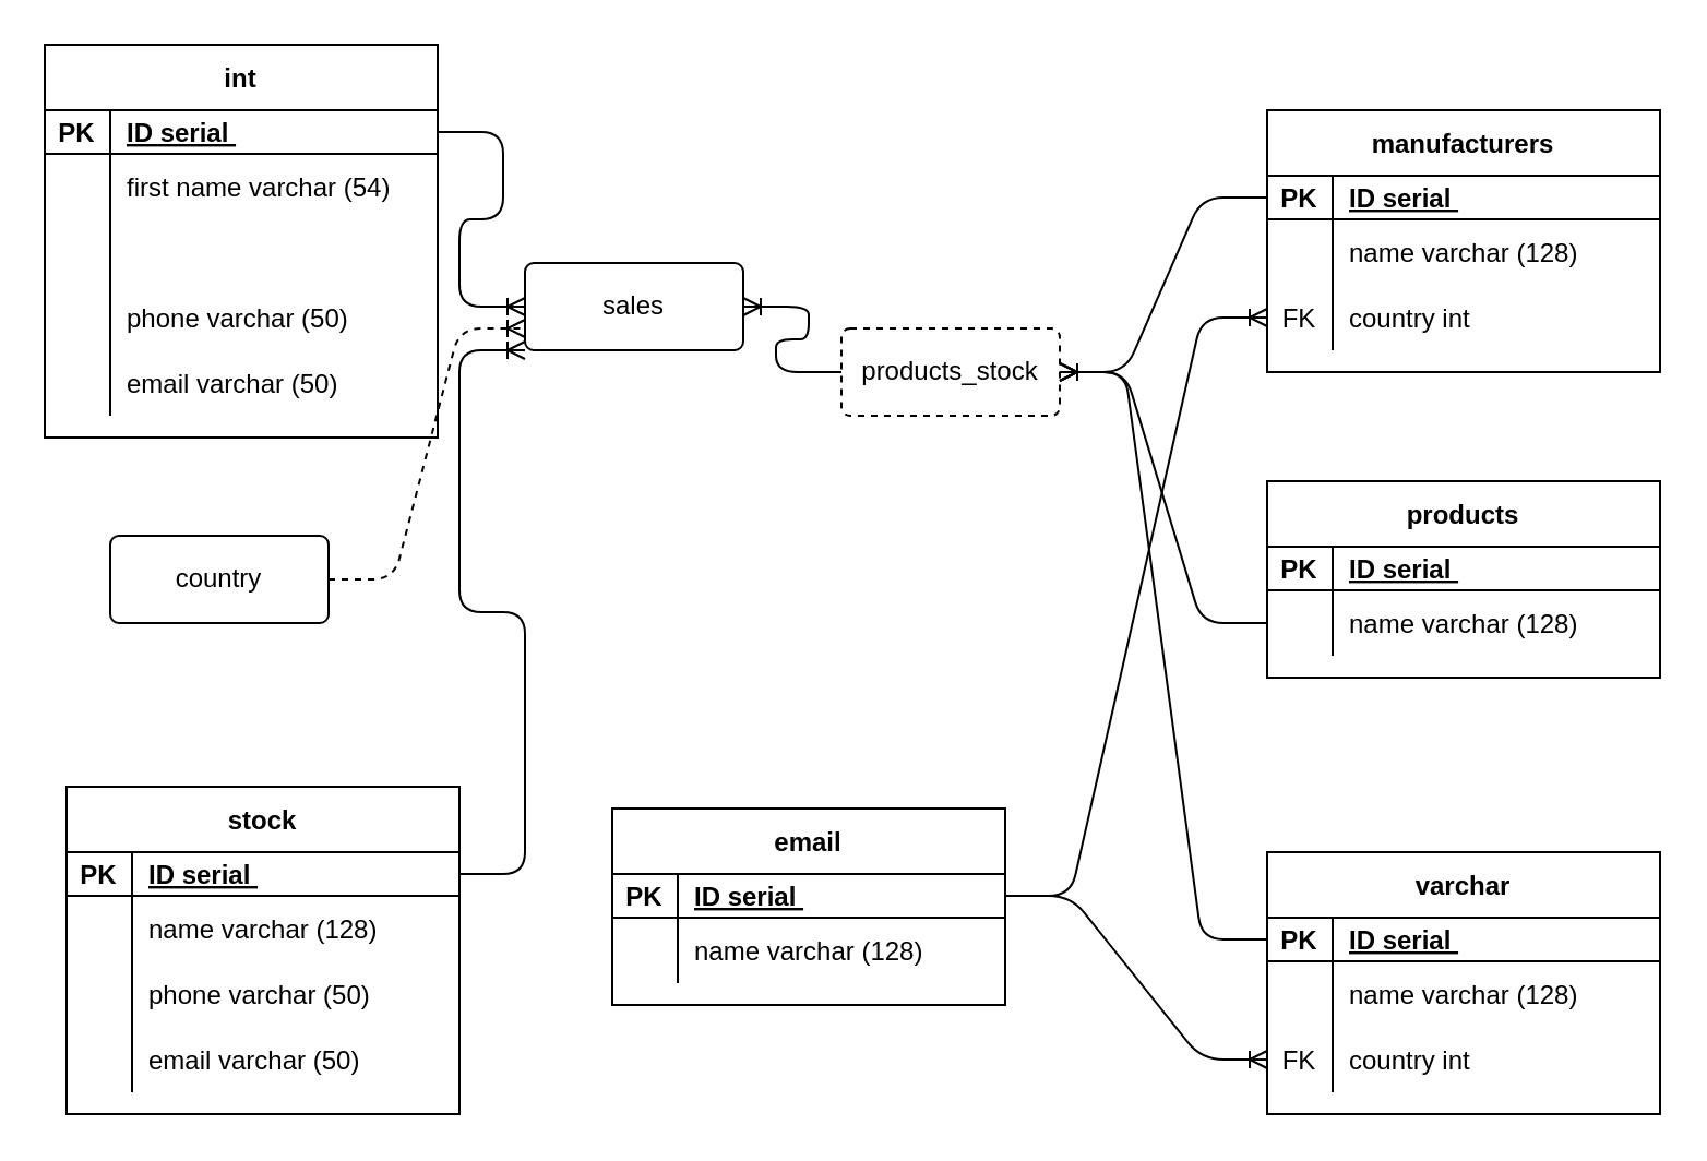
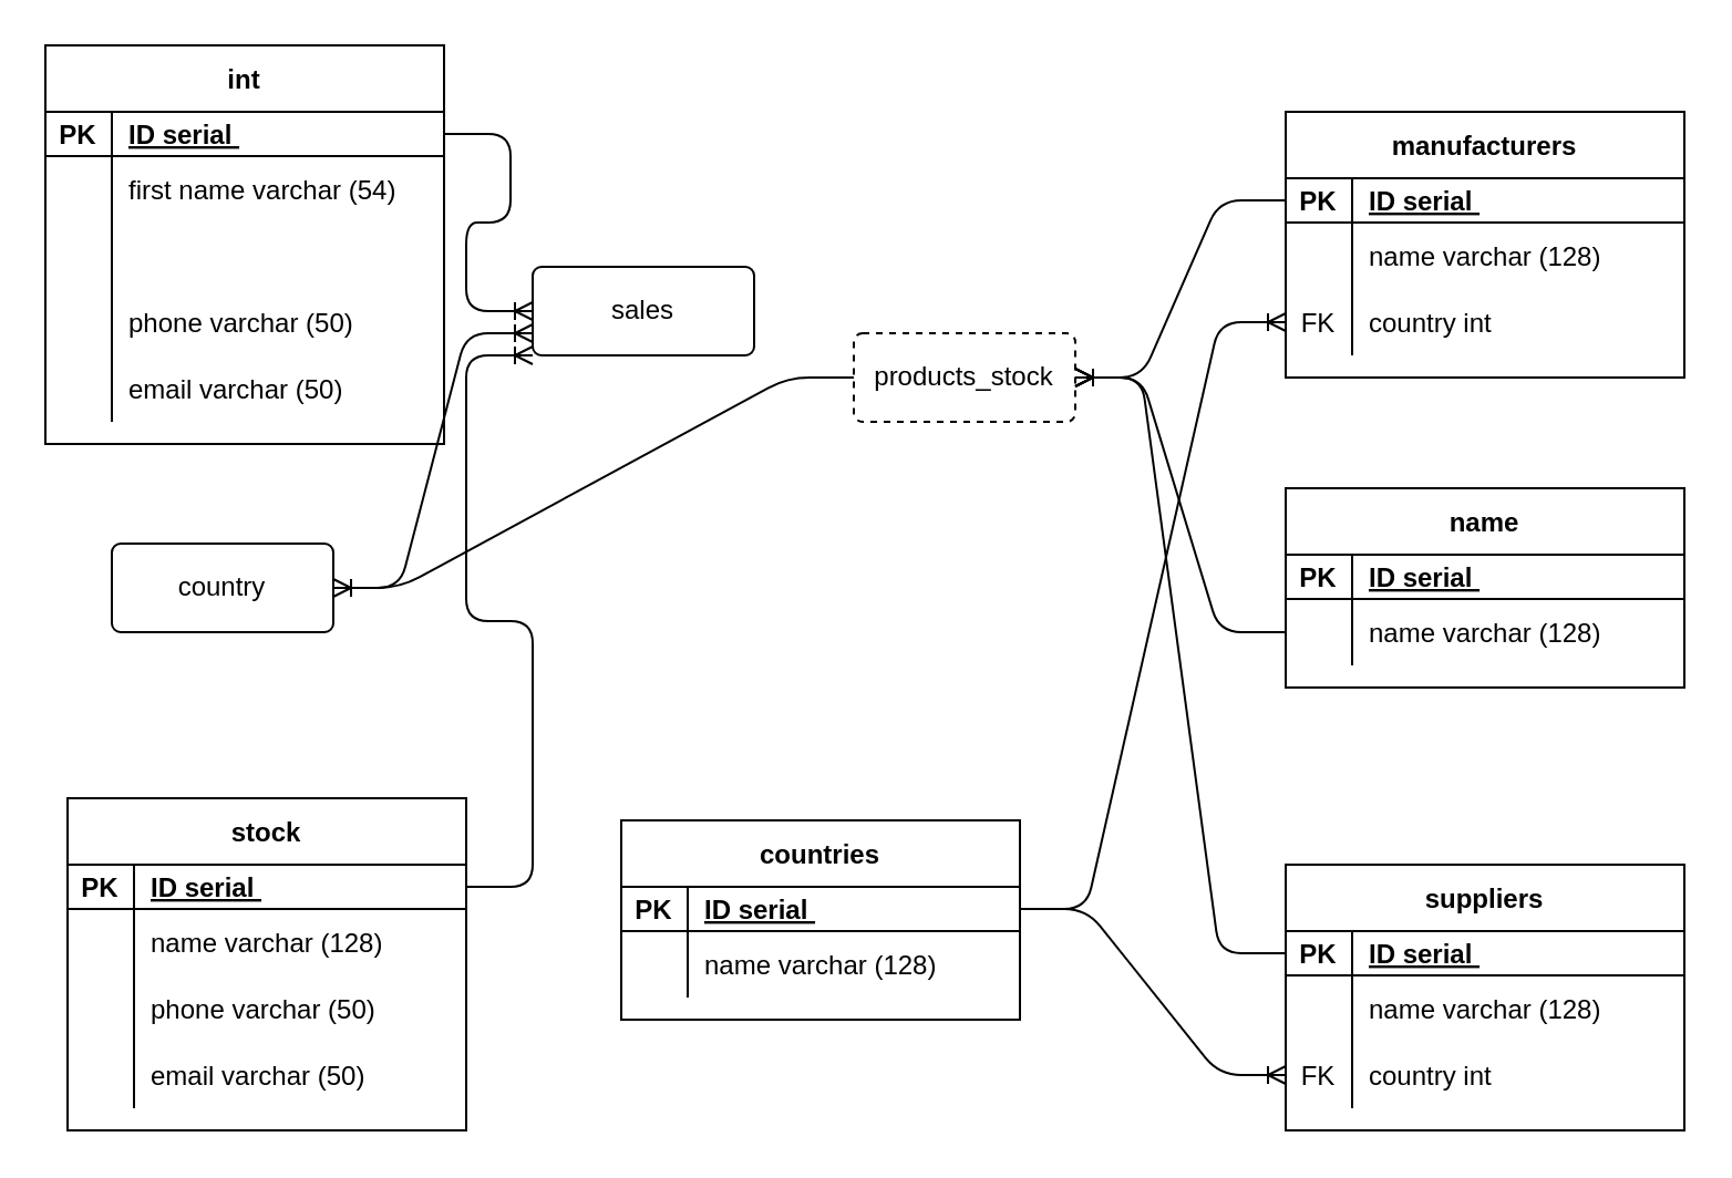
  <mxCell id="0" />
  <mxCell id="1" parent="0" />
  <mxCell id="2" value="products_stock" style="rounded=1;arcSize=10;whiteSpace=wrap;html=1;align=center;dashed=1;" parent="1" vertex="1"><mxGeometry x="385" y="150" width="100" height="40" as="geometry" /></mxCell>
  <mxCell id="3" value="country" style="rounded=1;arcSize=10;whiteSpace=wrap;html=1;align=center;" parent="1" vertex="1"><mxGeometry x="50" y="245" width="100" height="40" as="geometry" /></mxCell>
  <mxCell id="4" value="sales" style="rounded=1;arcSize=10;whiteSpace=wrap;html=1;align=center;" parent="1" vertex="1"><mxGeometry x="240" y="120" width="100" height="40" as="geometry" /></mxCell>
- <mxCell id="5" value="" style="edgeStyle=entityRelationEdgeStyle;fontSize=12;html=1;endArrow=ERoneToMany;" parent="1" source="2" target="4" edge="1"><mxGeometry width="100" height="100" relative="1" as="geometry"><mxPoint x="300" y="170" as="sourcePoint" /><mxPoint x="370" y="220" as="targetPoint" /></mxGeometry></mxCell>
+ <mxCell id="5" value="" style="edgeStyle=entityRelationEdgeStyle;fontSize=12;html=1;endArrow=ERoneToMany;" parent="1" source="2" target="3" edge="1"><mxGeometry width="100" height="100" relative="1" as="geometry"><mxPoint x="300" y="170" as="sourcePoint" /><mxPoint x="370" y="220" as="targetPoint" /></mxGeometry></mxCell>
  <mxCell id="6" value="" style="edgeStyle=entityRelationEdgeStyle;fontSize=12;html=1;endArrow=ERoneToMany;exitX=1;exitY=0.5;exitDx=0;exitDy=0;entryX=0;entryY=0.5;entryDx=0;entryDy=0;" parent="1" source="62" target="4" edge="1"><mxGeometry width="100" height="100" relative="1" as="geometry"><mxPoint x="170" y="100" as="sourcePoint" /><mxPoint x="230" y="170" as="targetPoint" /></mxGeometry></mxCell>
- <mxCell id="7" value="" style="edgeStyle=entityRelationEdgeStyle;fontSize=12;html=1;endArrow=ERoneToMany;exitX=1;exitY=0.5;exitDx=0;exitDy=0;entryX=0;entryY=0.75;entryDx=0;entryDy=0;dashed=1;" parent="1" source="3" target="4" edge="1"><mxGeometry width="100" height="100" relative="1" as="geometry"><mxPoint x="270" y="320" as="sourcePoint" /><mxPoint x="370" y="220" as="targetPoint" /></mxGeometry></mxCell>
+ <mxCell id="7" value="" style="edgeStyle=entityRelationEdgeStyle;fontSize=12;html=1;endArrow=ERoneToMany;exitX=1;exitY=0.5;exitDx=0;exitDy=0;entryX=0;entryY=0.75;entryDx=0;entryDy=0;" parent="1" source="3" target="4" edge="1"><mxGeometry width="100" height="100" relative="1" as="geometry"><mxPoint x="270" y="320" as="sourcePoint" /><mxPoint x="370" y="220" as="targetPoint" /></mxGeometry></mxCell>
  <mxCell id="8" value="" style="edgeStyle=entityRelationEdgeStyle;fontSize=12;html=1;endArrow=ERoneToMany;exitX=1;exitY=0.5;exitDx=0;exitDy=0;entryX=0;entryY=1;entryDx=0;entryDy=0;" parent="1" source="49" target="4" edge="1"><mxGeometry width="100" height="100" relative="1" as="geometry"><mxPoint x="170" y="300" as="sourcePoint" /><mxPoint x="270" y="200" as="targetPoint" /></mxGeometry></mxCell>
  <mxCell id="9" value="" style="edgeStyle=entityRelationEdgeStyle;fontSize=12;html=1;endArrow=ERoneToMany;" parent="1" source="30" target="2" edge="1"><mxGeometry width="100" height="100" relative="1" as="geometry"><mxPoint x="570" y="90" as="sourcePoint" /><mxPoint x="540" y="80" as="targetPoint" /></mxGeometry></mxCell>
  <mxCell id="10" value="" style="edgeStyle=entityRelationEdgeStyle;fontSize=12;html=1;endArrow=ERoneToMany;" parent="1" source="26" target="2" edge="1"><mxGeometry width="100" height="100" relative="1" as="geometry"><mxPoint x="570" y="260" as="sourcePoint" /><mxPoint x="710" y="70" as="targetPoint" /></mxGeometry></mxCell>
  <mxCell id="11" value="" style="edgeStyle=entityRelationEdgeStyle;fontSize=12;html=1;endArrow=ERoneToMany;" parent="1" source="13" target="2" edge="1"><mxGeometry width="100" height="100" relative="1" as="geometry"><mxPoint x="560" y="320" as="sourcePoint" /><mxPoint x="480" y="240" as="targetPoint" /></mxGeometry></mxCell>
- <mxCell id="12" value="varchar" style="shape=table;startSize=30;container=1;collapsible=1;childLayout=tableLayout;fixedRows=1;rowLines=0;fontStyle=1;align=center;resizeLast=1;" vertex="1" parent="1"><mxGeometry x="580" y="390" width="180" height="120" as="geometry" /></mxCell>
+ <mxCell id="12" value="suppliers" style="shape=table;startSize=30;container=1;collapsible=1;childLayout=tableLayout;fixedRows=1;rowLines=0;fontStyle=1;align=center;resizeLast=1;" vertex="1" parent="1"><mxGeometry x="580" y="390" width="180" height="120" as="geometry" /></mxCell>
  <mxCell id="13" value="" style="shape=partialRectangle;collapsible=0;dropTarget=0;pointerEvents=0;fillColor=none;top=0;left=0;bottom=1;right=0;points=[[0,0.5],[1,0.5]];portConstraint=eastwest;" vertex="1" parent="12"><mxGeometry y="30" width="180" height="20" as="geometry" /></mxCell>
  <mxCell id="14" value="PK" style="shape=partialRectangle;connectable=0;fillColor=none;top=0;left=0;bottom=0;right=0;fontStyle=1;overflow=hidden;" vertex="1" parent="13"><mxGeometry width="30" height="20" as="geometry" /></mxCell>
  <mxCell id="15" value="ID serial " style="shape=partialRectangle;connectable=0;fillColor=none;top=0;left=0;bottom=0;right=0;align=left;spacingLeft=6;fontStyle=5;overflow=hidden;" vertex="1" parent="13"><mxGeometry x="30" width="150" height="20" as="geometry" /></mxCell>
  <mxCell id="16" value="" style="shape=partialRectangle;collapsible=0;dropTarget=0;pointerEvents=0;fillColor=none;top=0;left=0;bottom=0;right=0;points=[[0,0.5],[1,0.5]];portConstraint=eastwest;" vertex="1" parent="12"><mxGeometry y="50" width="180" height="30" as="geometry" /></mxCell>
  <mxCell id="17" value="" style="shape=partialRectangle;connectable=0;fillColor=none;top=0;left=0;bottom=0;right=0;editable=1;overflow=hidden;" vertex="1" parent="16"><mxGeometry width="30" height="30" as="geometry" /></mxCell>
  <mxCell id="18" value="name varchar (128)" style="shape=partialRectangle;connectable=0;fillColor=none;top=0;left=0;bottom=0;right=0;align=left;spacingLeft=6;overflow=hidden;" vertex="1" parent="16"><mxGeometry x="30" width="150" height="30" as="geometry" /></mxCell>
  <mxCell id="19" value="" style="shape=partialRectangle;collapsible=0;dropTarget=0;pointerEvents=0;fillColor=none;top=0;left=0;bottom=0;right=0;points=[[0,0.5],[1,0.5]];portConstraint=eastwest;" vertex="1" parent="12"><mxGeometry y="80" width="180" height="30" as="geometry" /></mxCell>
  <mxCell id="20" value="FK" style="shape=partialRectangle;connectable=0;fillColor=none;top=0;left=0;bottom=0;right=0;editable=1;overflow=hidden;" vertex="1" parent="19"><mxGeometry width="30" height="30" as="geometry" /></mxCell>
  <mxCell id="21" value="country int" style="shape=partialRectangle;connectable=0;fillColor=none;top=0;left=0;bottom=0;right=0;align=left;spacingLeft=6;overflow=hidden;" vertex="1" parent="19"><mxGeometry x="30" width="150" height="30" as="geometry" /></mxCell>
- <mxCell id="22" value="products" style="shape=table;startSize=30;container=1;collapsible=1;childLayout=tableLayout;fixedRows=1;rowLines=0;fontStyle=1;align=center;resizeLast=1;" vertex="1" parent="1"><mxGeometry x="580" y="220" width="180" height="90" as="geometry" /></mxCell>
+ <mxCell id="22" value="name" style="shape=table;startSize=30;container=1;collapsible=1;childLayout=tableLayout;fixedRows=1;rowLines=0;fontStyle=1;align=center;resizeLast=1;" vertex="1" parent="1"><mxGeometry x="580" y="220" width="180" height="90" as="geometry" /></mxCell>
  <mxCell id="23" value="" style="shape=partialRectangle;collapsible=0;dropTarget=0;pointerEvents=0;fillColor=none;top=0;left=0;bottom=1;right=0;points=[[0,0.5],[1,0.5]];portConstraint=eastwest;" vertex="1" parent="22"><mxGeometry y="30" width="180" height="20" as="geometry" /></mxCell>
  <mxCell id="24" value="PK" style="shape=partialRectangle;connectable=0;fillColor=none;top=0;left=0;bottom=0;right=0;fontStyle=1;overflow=hidden;" vertex="1" parent="23"><mxGeometry width="30" height="20" as="geometry" /></mxCell>
  <mxCell id="25" value="ID serial " style="shape=partialRectangle;connectable=0;fillColor=none;top=0;left=0;bottom=0;right=0;align=left;spacingLeft=6;fontStyle=5;overflow=hidden;" vertex="1" parent="23"><mxGeometry x="30" width="150" height="20" as="geometry" /></mxCell>
  <mxCell id="26" value="" style="shape=partialRectangle;collapsible=0;dropTarget=0;pointerEvents=0;fillColor=none;top=0;left=0;bottom=0;right=0;points=[[0,0.5],[1,0.5]];portConstraint=eastwest;" vertex="1" parent="22"><mxGeometry y="50" width="180" height="30" as="geometry" /></mxCell>
  <mxCell id="27" value="" style="shape=partialRectangle;connectable=0;fillColor=none;top=0;left=0;bottom=0;right=0;editable=1;overflow=hidden;" vertex="1" parent="26"><mxGeometry width="30" height="30" as="geometry" /></mxCell>
  <mxCell id="28" value="name varchar (128)" style="shape=partialRectangle;connectable=0;fillColor=none;top=0;left=0;bottom=0;right=0;align=left;spacingLeft=6;overflow=hidden;" vertex="1" parent="26"><mxGeometry x="30" width="150" height="30" as="geometry" /></mxCell>
  <mxCell id="29" value="manufacturers" style="shape=table;startSize=30;container=1;collapsible=1;childLayout=tableLayout;fixedRows=1;rowLines=0;fontStyle=1;align=center;resizeLast=1;" vertex="1" parent="1"><mxGeometry x="580" y="50" width="180" height="120" as="geometry" /></mxCell>
  <mxCell id="30" value="" style="shape=partialRectangle;collapsible=0;dropTarget=0;pointerEvents=0;fillColor=none;top=0;left=0;bottom=1;right=0;points=[[0,0.5],[1,0.5]];portConstraint=eastwest;" vertex="1" parent="29"><mxGeometry y="30" width="180" height="20" as="geometry" /></mxCell>
  <mxCell id="31" value="PK" style="shape=partialRectangle;connectable=0;fillColor=none;top=0;left=0;bottom=0;right=0;fontStyle=1;overflow=hidden;" vertex="1" parent="30"><mxGeometry width="30" height="20" as="geometry" /></mxCell>
  <mxCell id="32" value="ID serial " style="shape=partialRectangle;connectable=0;fillColor=none;top=0;left=0;bottom=0;right=0;align=left;spacingLeft=6;fontStyle=5;overflow=hidden;" vertex="1" parent="30"><mxGeometry x="30" width="150" height="20" as="geometry" /></mxCell>
  <mxCell id="33" value="" style="shape=partialRectangle;collapsible=0;dropTarget=0;pointerEvents=0;fillColor=none;top=0;left=0;bottom=0;right=0;points=[[0,0.5],[1,0.5]];portConstraint=eastwest;" vertex="1" parent="29"><mxGeometry y="50" width="180" height="30" as="geometry" /></mxCell>
  <mxCell id="34" value="" style="shape=partialRectangle;connectable=0;fillColor=none;top=0;left=0;bottom=0;right=0;editable=1;overflow=hidden;" vertex="1" parent="33"><mxGeometry width="30" height="30" as="geometry" /></mxCell>
  <mxCell id="35" value="name varchar (128)" style="shape=partialRectangle;connectable=0;fillColor=none;top=0;left=0;bottom=0;right=0;align=left;spacingLeft=6;overflow=hidden;" vertex="1" parent="33"><mxGeometry x="30" width="150" height="30" as="geometry" /></mxCell>
  <mxCell id="36" value="" style="shape=partialRectangle;collapsible=0;dropTarget=0;pointerEvents=0;fillColor=none;top=0;left=0;bottom=0;right=0;points=[[0,0.5],[1,0.5]];portConstraint=eastwest;" vertex="1" parent="29"><mxGeometry y="80" width="180" height="30" as="geometry" /></mxCell>
  <mxCell id="37" value="FK" style="shape=partialRectangle;connectable=0;fillColor=none;top=0;left=0;bottom=0;right=0;editable=1;overflow=hidden;" vertex="1" parent="36"><mxGeometry width="30" height="30" as="geometry" /></mxCell>
  <mxCell id="38" value="country int" style="shape=partialRectangle;connectable=0;fillColor=none;top=0;left=0;bottom=0;right=0;align=left;spacingLeft=6;overflow=hidden;" vertex="1" parent="36"><mxGeometry x="30" width="150" height="30" as="geometry" /></mxCell>
  <mxCell id="39" value="" style="edgeStyle=entityRelationEdgeStyle;fontSize=12;html=1;endArrow=ERoneToMany;entryX=0;entryY=0.5;entryDx=0;entryDy=0;exitX=1;exitY=0.5;exitDx=0;exitDy=0;" edge="1" parent="1" source="41" target="36"><mxGeometry width="100" height="100" relative="1" as="geometry"><mxPoint x="380" y="340" as="sourcePoint" /><mxPoint x="480" y="240" as="targetPoint" /></mxGeometry></mxCell>
- <mxCell id="40" value="email" style="shape=table;startSize=30;container=1;collapsible=1;childLayout=tableLayout;fixedRows=1;rowLines=0;fontStyle=1;align=center;resizeLast=1;" vertex="1" parent="1"><mxGeometry x="280" y="370" width="180" height="90" as="geometry" /></mxCell>
+ <mxCell id="40" value="countries" style="shape=table;startSize=30;container=1;collapsible=1;childLayout=tableLayout;fixedRows=1;rowLines=0;fontStyle=1;align=center;resizeLast=1;" vertex="1" parent="1"><mxGeometry x="280" y="370" width="180" height="90" as="geometry" /></mxCell>
  <mxCell id="41" value="" style="shape=partialRectangle;collapsible=0;dropTarget=0;pointerEvents=0;fillColor=none;top=0;left=0;bottom=1;right=0;points=[[0,0.5],[1,0.5]];portConstraint=eastwest;" vertex="1" parent="40"><mxGeometry y="30" width="180" height="20" as="geometry" /></mxCell>
  <mxCell id="42" value="PK" style="shape=partialRectangle;connectable=0;fillColor=none;top=0;left=0;bottom=0;right=0;fontStyle=1;overflow=hidden;" vertex="1" parent="41"><mxGeometry width="30" height="20" as="geometry" /></mxCell>
  <mxCell id="43" value="ID serial " style="shape=partialRectangle;connectable=0;fillColor=none;top=0;left=0;bottom=0;right=0;align=left;spacingLeft=6;fontStyle=5;overflow=hidden;" vertex="1" parent="41"><mxGeometry x="30" width="150" height="20" as="geometry" /></mxCell>
  <mxCell id="44" value="" style="shape=partialRectangle;collapsible=0;dropTarget=0;pointerEvents=0;fillColor=none;top=0;left=0;bottom=0;right=0;points=[[0,0.5],[1,0.5]];portConstraint=eastwest;" vertex="1" parent="40"><mxGeometry y="50" width="180" height="30" as="geometry" /></mxCell>
  <mxCell id="45" value="" style="shape=partialRectangle;connectable=0;fillColor=none;top=0;left=0;bottom=0;right=0;editable=1;overflow=hidden;" vertex="1" parent="44"><mxGeometry width="30" height="30" as="geometry" /></mxCell>
  <mxCell id="46" value="name varchar (128)" style="shape=partialRectangle;connectable=0;fillColor=none;top=0;left=0;bottom=0;right=0;align=left;spacingLeft=6;overflow=hidden;" vertex="1" parent="44"><mxGeometry x="30" width="150" height="30" as="geometry" /></mxCell>
  <mxCell id="47" value="" style="edgeStyle=entityRelationEdgeStyle;fontSize=12;html=1;endArrow=ERoneToMany;entryX=0;entryY=0.5;entryDx=0;entryDy=0;exitX=1;exitY=0.5;exitDx=0;exitDy=0;" edge="1" parent="1" source="41" target="19"><mxGeometry width="100" height="100" relative="1" as="geometry"><mxPoint x="460" y="440" as="sourcePoint" /><mxPoint x="560" y="340" as="targetPoint" /></mxGeometry></mxCell>
  <mxCell id="48" value="stock" style="shape=table;startSize=30;container=1;collapsible=1;childLayout=tableLayout;fixedRows=1;rowLines=0;fontStyle=1;align=center;resizeLast=1;" vertex="1" parent="1"><mxGeometry x="30" y="360" width="180" height="150" as="geometry" /></mxCell>
  <mxCell id="49" value="" style="shape=partialRectangle;collapsible=0;dropTarget=0;pointerEvents=0;fillColor=none;top=0;left=0;bottom=1;right=0;points=[[0,0.5],[1,0.5]];portConstraint=eastwest;" vertex="1" parent="48"><mxGeometry y="30" width="180" height="20" as="geometry" /></mxCell>
  <mxCell id="50" value="PK" style="shape=partialRectangle;connectable=0;fillColor=none;top=0;left=0;bottom=0;right=0;fontStyle=1;overflow=hidden;" vertex="1" parent="49"><mxGeometry width="30" height="20" as="geometry" /></mxCell>
  <mxCell id="51" value="ID serial " style="shape=partialRectangle;connectable=0;fillColor=none;top=0;left=0;bottom=0;right=0;align=left;spacingLeft=6;fontStyle=5;overflow=hidden;" vertex="1" parent="49"><mxGeometry x="30" width="150" height="20" as="geometry" /></mxCell>
  <mxCell id="52" value="" style="shape=partialRectangle;collapsible=0;dropTarget=0;pointerEvents=0;fillColor=none;top=0;left=0;bottom=0;right=0;points=[[0,0.5],[1,0.5]];portConstraint=eastwest;" vertex="1" parent="48"><mxGeometry y="50" width="180" height="30" as="geometry" /></mxCell>
  <mxCell id="53" value="" style="shape=partialRectangle;connectable=0;fillColor=none;top=0;left=0;bottom=0;right=0;editable=1;overflow=hidden;" vertex="1" parent="52"><mxGeometry width="30" height="30" as="geometry" /></mxCell>
  <mxCell id="54" value="name varchar (128)" style="shape=partialRectangle;connectable=0;fillColor=none;top=0;left=0;bottom=0;right=0;align=left;spacingLeft=6;overflow=hidden;" vertex="1" parent="52"><mxGeometry x="30" width="150" height="30" as="geometry" /></mxCell>
  <mxCell id="55" value="" style="shape=partialRectangle;collapsible=0;dropTarget=0;pointerEvents=0;fillColor=none;top=0;left=0;bottom=0;right=0;points=[[0,0.5],[1,0.5]];portConstraint=eastwest;" vertex="1" parent="48"><mxGeometry y="80" width="180" height="30" as="geometry" /></mxCell>
  <mxCell id="56" value="" style="shape=partialRectangle;connectable=0;fillColor=none;top=0;left=0;bottom=0;right=0;editable=1;overflow=hidden;" vertex="1" parent="55"><mxGeometry width="30" height="30" as="geometry" /></mxCell>
  <mxCell id="57" value="phone varchar (50)" style="shape=partialRectangle;connectable=0;fillColor=none;top=0;left=0;bottom=0;right=0;align=left;spacingLeft=6;overflow=hidden;" vertex="1" parent="55"><mxGeometry x="30" width="150" height="30" as="geometry" /></mxCell>
  <mxCell id="58" value="" style="shape=partialRectangle;collapsible=0;dropTarget=0;pointerEvents=0;fillColor=none;top=0;left=0;bottom=0;right=0;points=[[0,0.5],[1,0.5]];portConstraint=eastwest;" vertex="1" parent="48"><mxGeometry y="110" width="180" height="30" as="geometry" /></mxCell>
  <mxCell id="59" value="" style="shape=partialRectangle;connectable=0;fillColor=none;top=0;left=0;bottom=0;right=0;editable=1;overflow=hidden;" vertex="1" parent="58"><mxGeometry width="30" height="30" as="geometry" /></mxCell>
  <mxCell id="60" value="email varchar (50)" style="shape=partialRectangle;connectable=0;fillColor=none;top=0;left=0;bottom=0;right=0;align=left;spacingLeft=6;overflow=hidden;" vertex="1" parent="58"><mxGeometry x="30" width="150" height="30" as="geometry" /></mxCell>
  <mxCell id="61" value="int" style="shape=table;startSize=30;container=1;collapsible=1;childLayout=tableLayout;fixedRows=1;rowLines=0;fontStyle=1;align=center;resizeLast=1;" vertex="1" parent="1"><mxGeometry x="20" y="20" width="180" height="180" as="geometry" /></mxCell>
  <mxCell id="62" value="" style="shape=partialRectangle;collapsible=0;dropTarget=0;pointerEvents=0;fillColor=none;top=0;left=0;bottom=1;right=0;points=[[0,0.5],[1,0.5]];portConstraint=eastwest;" vertex="1" parent="61"><mxGeometry y="30" width="180" height="20" as="geometry" /></mxCell>
  <mxCell id="63" value="PK" style="shape=partialRectangle;connectable=0;fillColor=none;top=0;left=0;bottom=0;right=0;fontStyle=1;overflow=hidden;" vertex="1" parent="62"><mxGeometry width="30" height="20" as="geometry" /></mxCell>
  <mxCell id="64" value="ID serial " style="shape=partialRectangle;connectable=0;fillColor=none;top=0;left=0;bottom=0;right=0;align=left;spacingLeft=6;fontStyle=5;overflow=hidden;" vertex="1" parent="62"><mxGeometry x="30" width="150" height="20" as="geometry" /></mxCell>
  <mxCell id="65" value="" style="shape=partialRectangle;collapsible=0;dropTarget=0;pointerEvents=0;fillColor=none;top=0;left=0;bottom=0;right=0;points=[[0,0.5],[1,0.5]];portConstraint=eastwest;" vertex="1" parent="61"><mxGeometry y="50" width="180" height="30" as="geometry" /></mxCell>
  <mxCell id="66" value="" style="shape=partialRectangle;connectable=0;fillColor=none;top=0;left=0;bottom=0;right=0;editable=1;overflow=hidden;" vertex="1" parent="65"><mxGeometry width="30" height="30" as="geometry" /></mxCell>
  <mxCell id="67" value="first name varchar (54)" style="shape=partialRectangle;connectable=0;fillColor=none;top=0;left=0;bottom=0;right=0;align=left;spacingLeft=6;overflow=hidden;" vertex="1" parent="65"><mxGeometry x="30" width="150" height="30" as="geometry" /></mxCell>
  <mxCell id="68" value="" style="shape=partialRectangle;collapsible=0;dropTarget=0;pointerEvents=0;fillColor=none;top=0;left=0;bottom=0;right=0;points=[[0,0.5],[1,0.5]];portConstraint=eastwest;" vertex="1" parent="61"><mxGeometry y="80" width="180" height="30" as="geometry" /></mxCell>
  <mxCell id="69" value="" style="shape=partialRectangle;connectable=0;fillColor=none;top=0;left=0;bottom=0;right=0;editable=1;overflow=hidden;" vertex="1" parent="68"><mxGeometry width="30" height="30" as="geometry" /></mxCell>
  <mxCell id="70" value="" style="shape=partialRectangle;collapsible=0;dropTarget=0;pointerEvents=0;fillColor=none;top=0;left=0;bottom=0;right=0;points=[[0,0.5],[1,0.5]];portConstraint=eastwest;" vertex="1" parent="61"><mxGeometry y="110" width="180" height="30" as="geometry" /></mxCell>
  <mxCell id="71" value="" style="shape=partialRectangle;connectable=0;fillColor=none;top=0;left=0;bottom=0;right=0;editable=1;overflow=hidden;" vertex="1" parent="70"><mxGeometry width="30" height="30" as="geometry" /></mxCell>
  <mxCell id="72" value="phone varchar (50)" style="shape=partialRectangle;connectable=0;fillColor=none;top=0;left=0;bottom=0;right=0;align=left;spacingLeft=6;overflow=hidden;" vertex="1" parent="70"><mxGeometry x="30" width="150" height="30" as="geometry" /></mxCell>
  <mxCell id="73" value="" style="shape=partialRectangle;collapsible=0;dropTarget=0;pointerEvents=0;fillColor=none;top=0;left=0;bottom=0;right=0;points=[[0,0.5],[1,0.5]];portConstraint=eastwest;" vertex="1" parent="61"><mxGeometry y="140" width="180" height="30" as="geometry" /></mxCell>
  <mxCell id="74" value="" style="shape=partialRectangle;connectable=0;fillColor=none;top=0;left=0;bottom=0;right=0;editable=1;overflow=hidden;" vertex="1" parent="73"><mxGeometry width="30" height="30" as="geometry" /></mxCell>
  <mxCell id="75" value="email varchar (50)" style="shape=partialRectangle;connectable=0;fillColor=none;top=0;left=0;bottom=0;right=0;align=left;spacingLeft=6;overflow=hidden;" vertex="1" parent="73"><mxGeometry x="30" width="150" height="30" as="geometry" /></mxCell>
